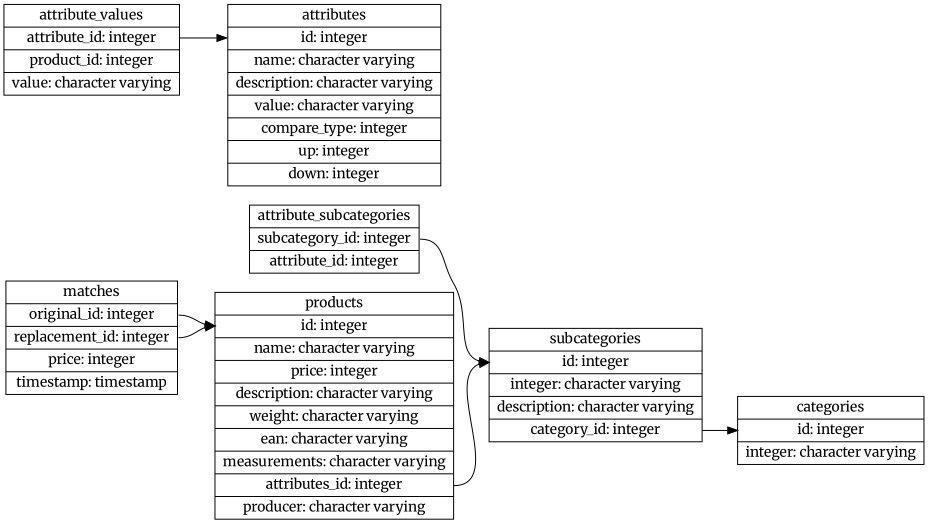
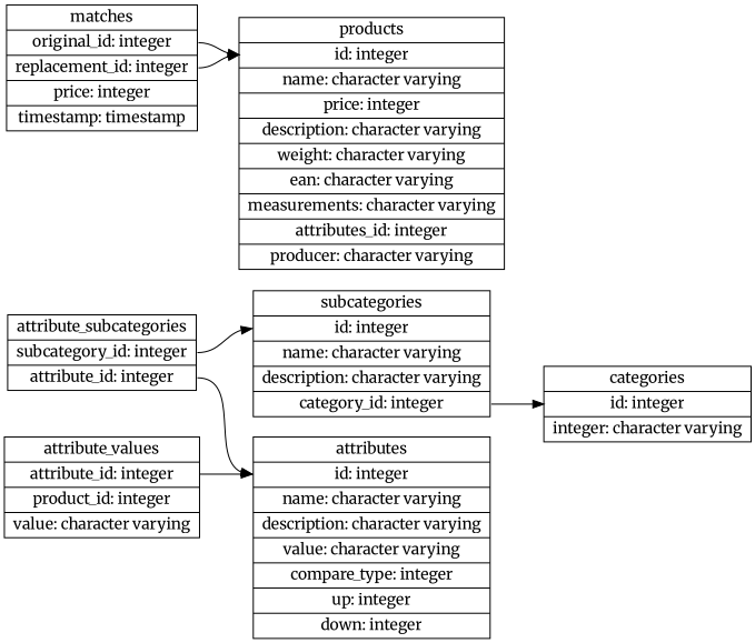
  digraph {
    fontname=Merriweather
    rankdir=LR
    splines=true
    node [fontname=Merriweather shape=record]
    edge [fontname=Merriweather headport=id tailport=attribute_id]
    n1 [label="attribute_subcategories|<subcategory_id>subcategory_id: integer|<attribute_id>attribute_id: integer"]
    n2 [label="attributes|<id> id: integer|name: character varying|description: character varying|value: character varying|compare_type: integer|up: integer|down: integer"]
-   n3 [label="subcategories|<id> id: integer|integer: character varying|description: character varying|<category_id>category_id: integer"]
+   n3 [label="subcategories|<id> id: integer|name: character varying|description: character varying|<category_id>category_id: integer"]
    n4 [label="categories|<id> id: integer|integer: character varying"]
    n5 [label="attribute_values|<attribute_id> attribute_id: integer|<product_id> product_id: integer|<value> value: character varying"]
    n6 [label="products|<id> id: integer|name: character varying|price: integer|description: character varying|weight: character varying|ean: character varying|measurements: character varying|<subcategory_id>attributes_id: integer|producer: character varying"]
    n7 [label="matches|<original_id> original_id: integer|<replacement_id> replacement_id: integer|price: integer|timestamp: timestamp"]
+   n1 -> n2
    n1 -> n3 [tailport=subcategory_id]
    n3 -> n4 [tailport=category_id]
    n5 -> n2
-   n6 -> n3 [tailport=subcategory_id]
    n7 -> n6 [tailport=original_id]
    n7 -> n6 [tailport=replacement_id]
  }
